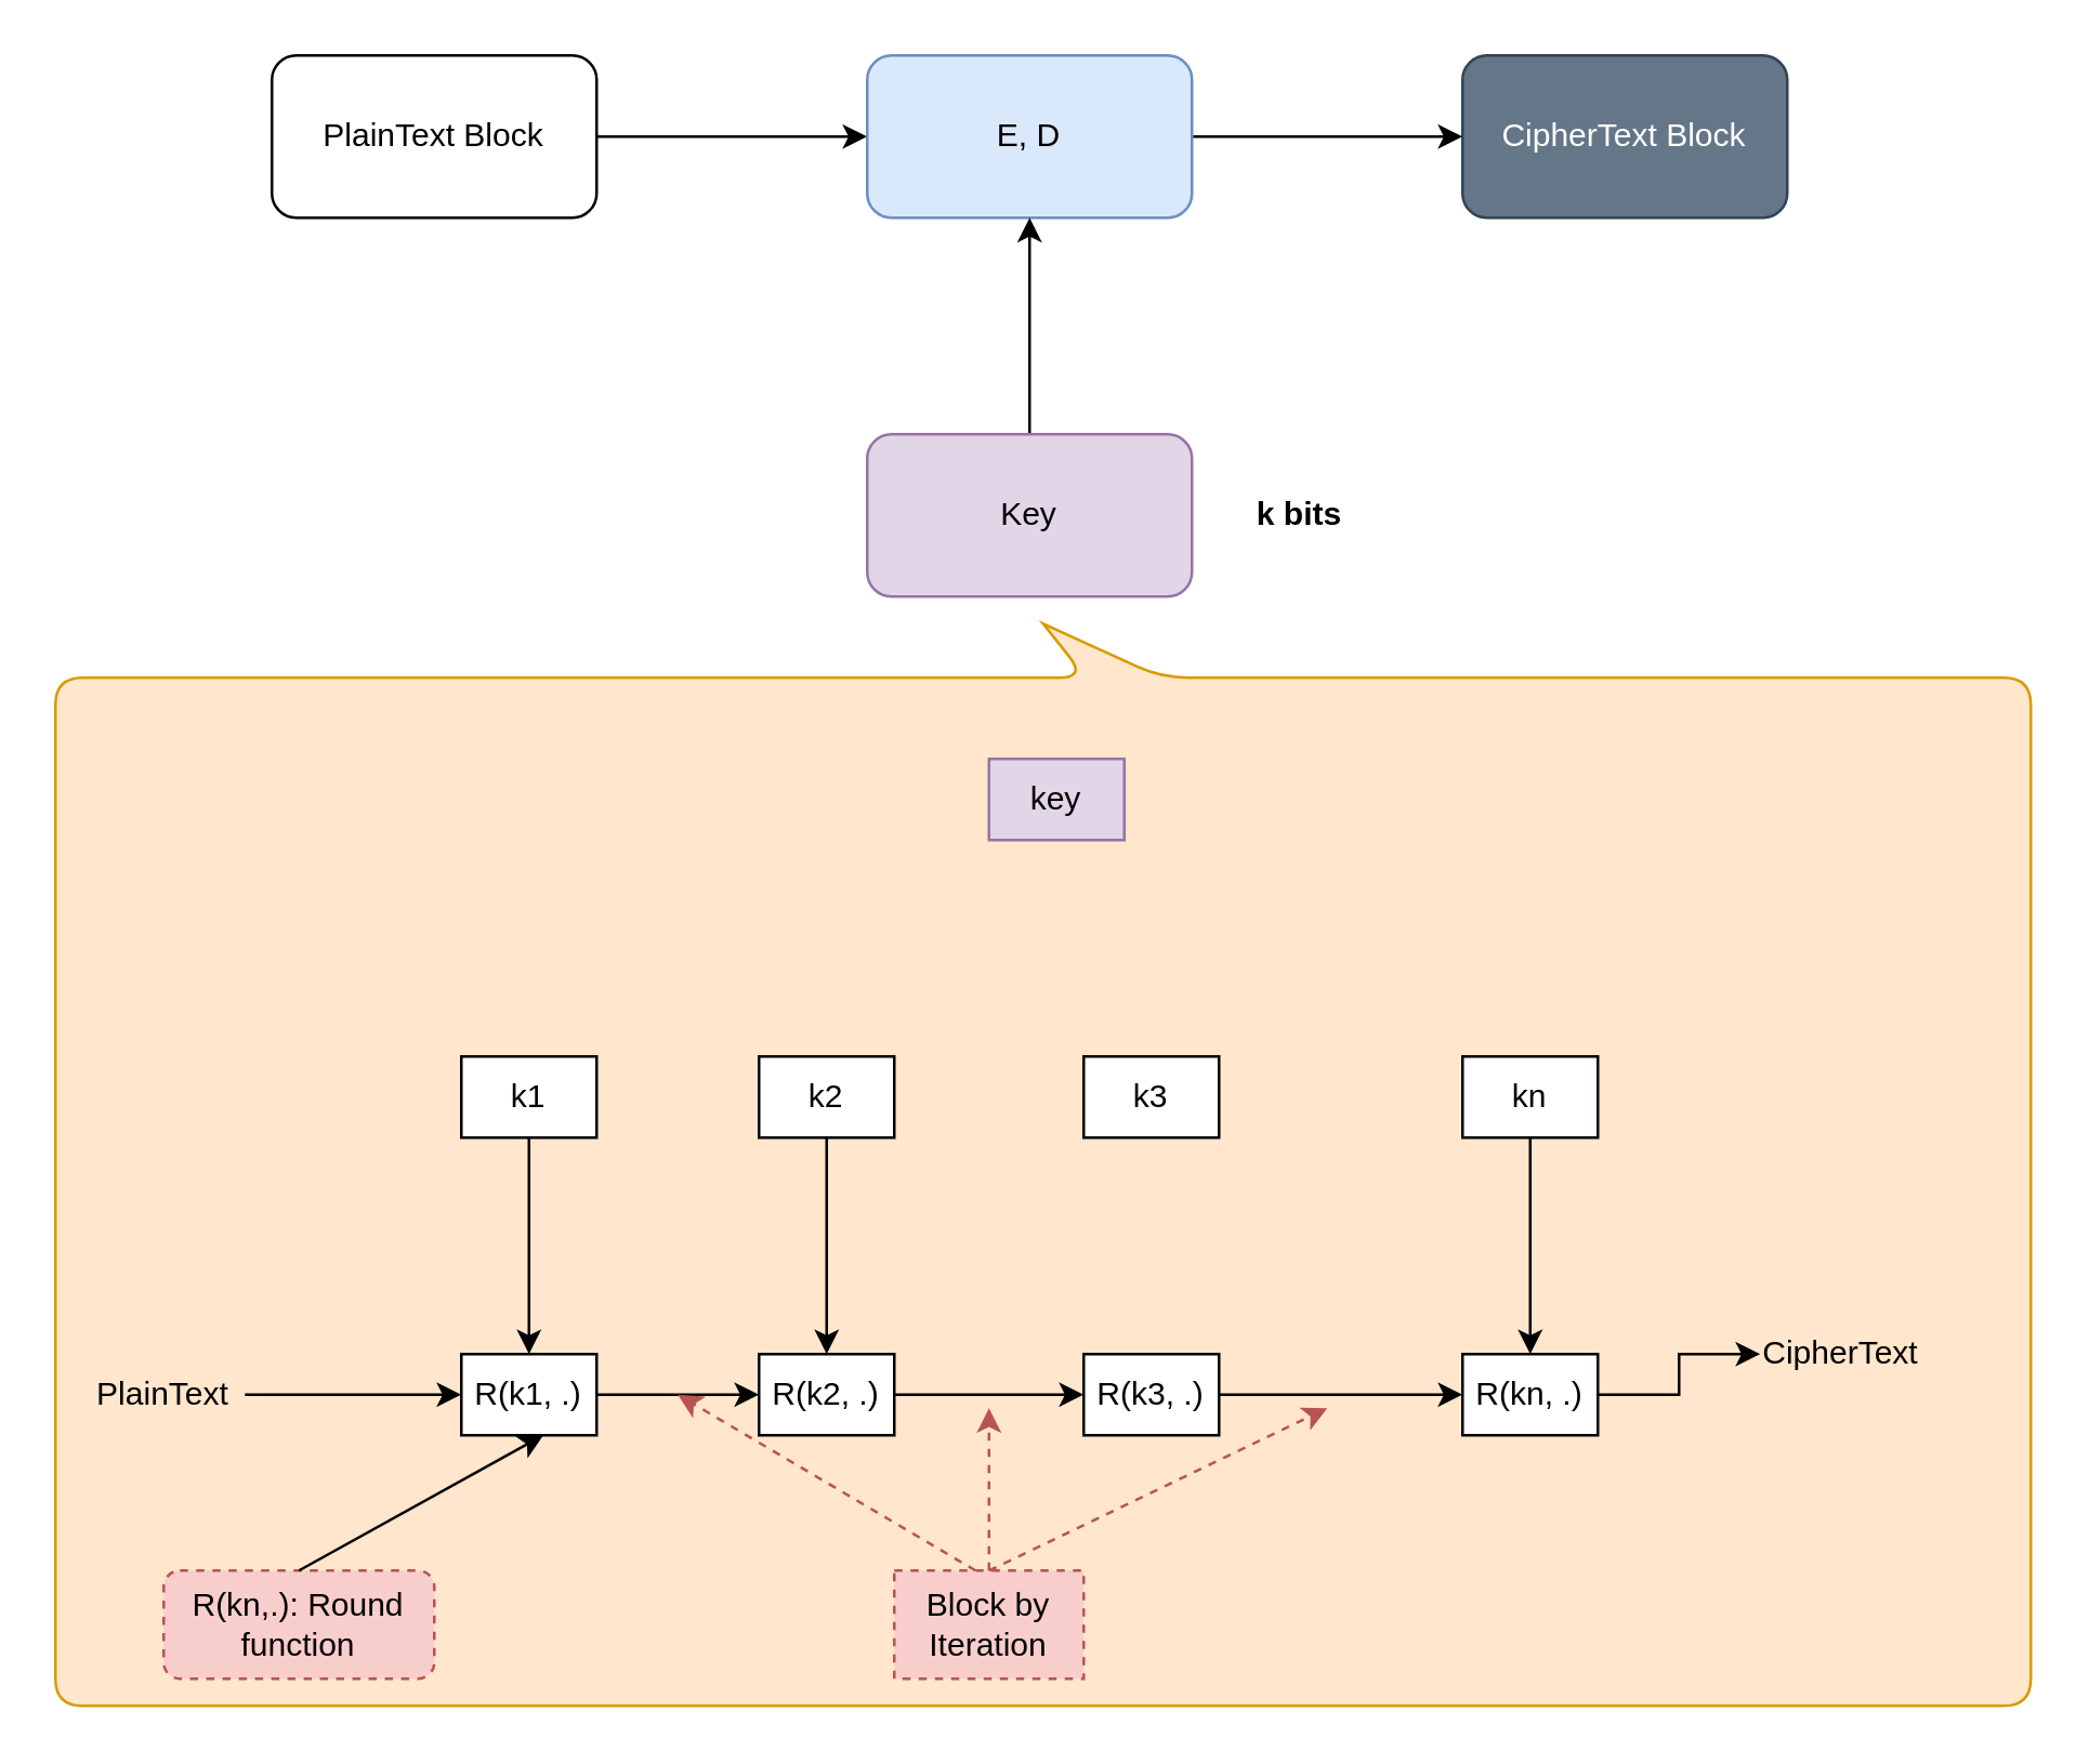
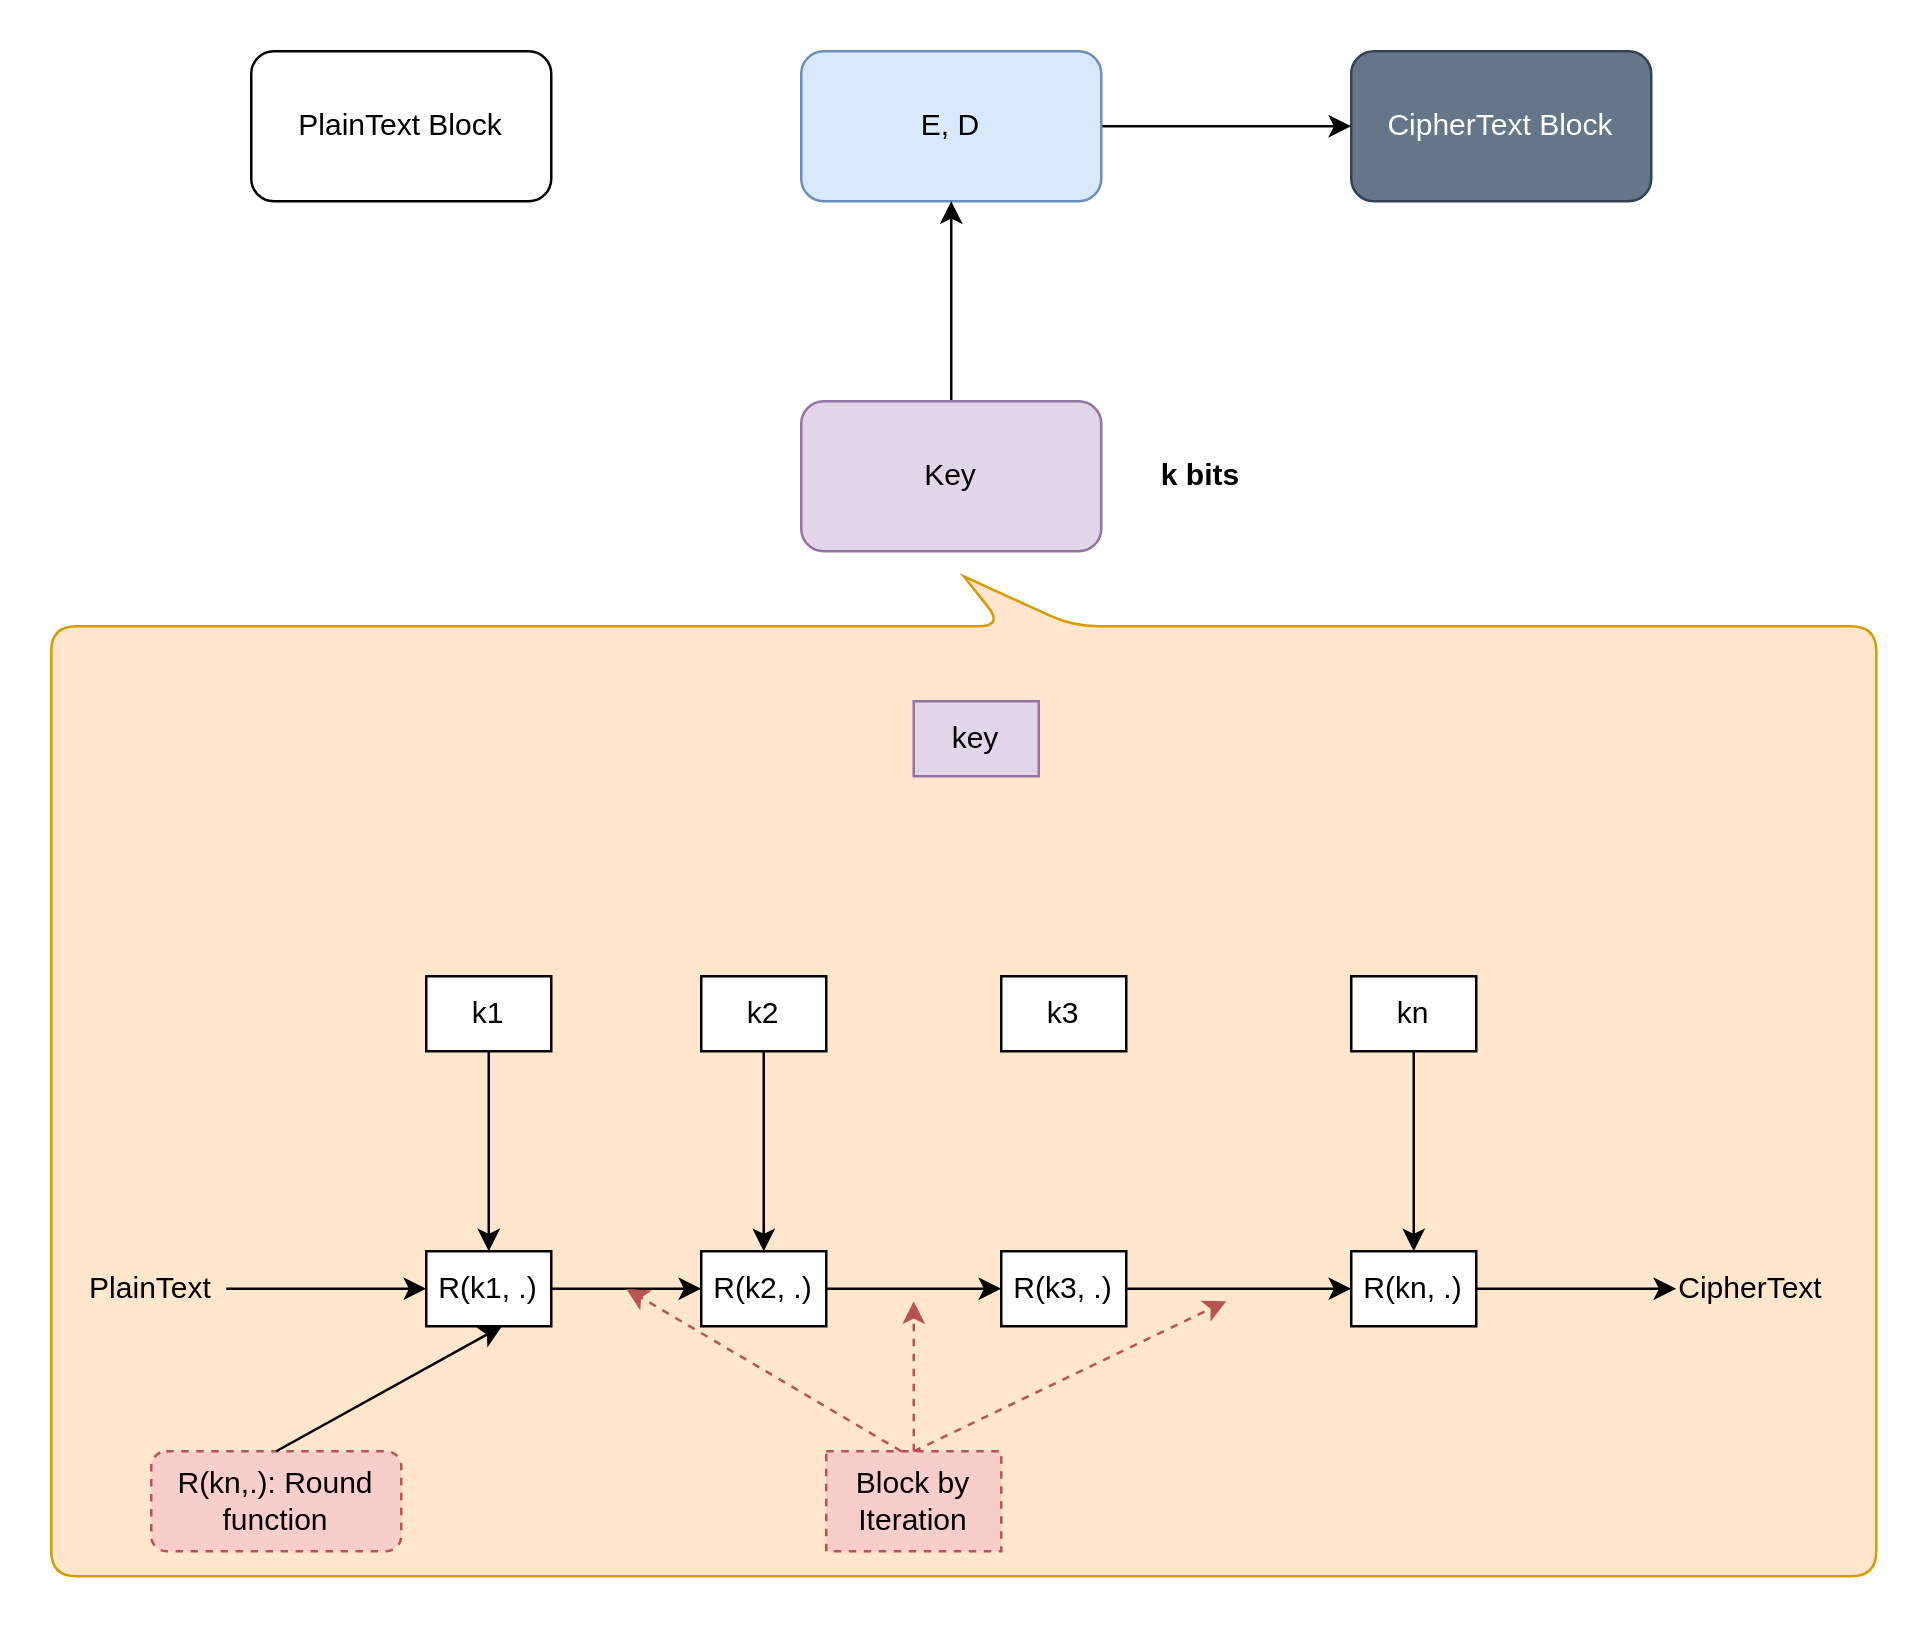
  <mxCell id="0" />
  <mxCell id="1" parent="0" />
- <mxCell id="2" value="" style="edgeStyle=orthogonalEdgeStyle;rounded=0;orthogonalLoop=1;jettySize=auto;html=1;" edge="1" parent="1" source="3" target="6"><mxGeometry relative="1" as="geometry" /></mxCell>
  <mxCell id="3" value="PlainText Block" style="rounded=1;whiteSpace=wrap;html=1;" vertex="1" parent="1"><mxGeometry x="100" y="20" width="120" height="60" as="geometry" /></mxCell>
  <mxCell id="4" value="CipherText Block" style="rounded=1;whiteSpace=wrap;html=1;fillColor=#647687;fontColor=#ffffff;strokeColor=#314354;" vertex="1" parent="1"><mxGeometry x="540" y="20" width="120" height="60" as="geometry" /></mxCell>
  <mxCell id="5" value="" style="edgeStyle=orthogonalEdgeStyle;rounded=0;orthogonalLoop=1;jettySize=auto;html=1;" edge="1" parent="1" source="6" target="4"><mxGeometry relative="1" as="geometry" /></mxCell>
  <mxCell id="6" value="E, D" style="rounded=1;whiteSpace=wrap;html=1;fillColor=#dae8fc;strokeColor=#6c8ebf;" vertex="1" parent="1"><mxGeometry x="320" y="20" width="120" height="60" as="geometry" /></mxCell>
  <mxCell id="7" value="" style="edgeStyle=orthogonalEdgeStyle;rounded=0;orthogonalLoop=1;jettySize=auto;html=1;" edge="1" parent="1" source="8" target="6"><mxGeometry relative="1" as="geometry" /></mxCell>
  <mxCell id="8" value="Key" style="rounded=1;whiteSpace=wrap;html=1;fillColor=#e1d5e7;strokeColor=#9673a6;" vertex="1" parent="1"><mxGeometry x="320" y="160" width="120" height="60" as="geometry" /></mxCell>
  <mxCell id="9" value="&lt;b&gt;k bits&lt;/b&gt;" style="text;html=1;align=center;verticalAlign=middle;whiteSpace=wrap;rounded=0;" vertex="1" parent="1"><mxGeometry x="450" y="175" width="60" height="30" as="geometry" /></mxCell>
  <mxCell id="10" value="" style="shape=callout;whiteSpace=wrap;html=1;perimeter=calloutPerimeter;direction=west;size=20;position=0.44;base=28;fillColor=#ffe6cc;strokeColor=#d79b00;rounded=1;" vertex="1" parent="1"><mxGeometry x="20" y="230" width="730" height="400" as="geometry" /></mxCell>
  <mxCell id="11" value="key" style="rounded=0;whiteSpace=wrap;html=1;fillColor=#e1d5e7;strokeColor=#9673a6;" vertex="1" parent="1"><mxGeometry x="365" y="280" width="50" height="30" as="geometry" /></mxCell>
  <mxCell id="12" value="" style="edgeStyle=orthogonalEdgeStyle;rounded=0;orthogonalLoop=1;jettySize=auto;html=1;" edge="1" parent="1" source="13" target="20"><mxGeometry relative="1" as="geometry" /></mxCell>
  <mxCell id="13" value="k1" style="rounded=0;whiteSpace=wrap;html=1;" vertex="1" parent="1"><mxGeometry x="170" y="390" width="50" height="30" as="geometry" /></mxCell>
  <mxCell id="14" value="" style="edgeStyle=orthogonalEdgeStyle;rounded=0;orthogonalLoop=1;jettySize=auto;html=1;" edge="1" parent="1" source="15" target="22"><mxGeometry relative="1" as="geometry" /></mxCell>
  <mxCell id="15" value="k2" style="rounded=0;whiteSpace=wrap;html=1;" vertex="1" parent="1"><mxGeometry x="280" y="390" width="50" height="30" as="geometry" /></mxCell>
  <mxCell id="16" value="k3" style="rounded=0;whiteSpace=wrap;html=1;" vertex="1" parent="1"><mxGeometry x="400" y="390" width="50" height="30" as="geometry" /></mxCell>
  <mxCell id="17" value="" style="edgeStyle=orthogonalEdgeStyle;rounded=0;orthogonalLoop=1;jettySize=auto;html=1;" edge="1" parent="1" source="18" target="26"><mxGeometry relative="1" as="geometry" /></mxCell>
  <mxCell id="18" value="kn" style="rounded=0;whiteSpace=wrap;html=1;" vertex="1" parent="1"><mxGeometry x="540" y="390" width="50" height="30" as="geometry" /></mxCell>
  <mxCell id="19" value="" style="edgeStyle=orthogonalEdgeStyle;rounded=0;orthogonalLoop=1;jettySize=auto;html=1;" edge="1" parent="1" source="20" target="22"><mxGeometry relative="1" as="geometry" /></mxCell>
  <mxCell id="20" value="R(k1, .)" style="rounded=0;whiteSpace=wrap;html=1;" vertex="1" parent="1"><mxGeometry x="170" y="500" width="50" height="30" as="geometry" /></mxCell>
  <mxCell id="21" value="" style="edgeStyle=orthogonalEdgeStyle;rounded=0;orthogonalLoop=1;jettySize=auto;html=1;" edge="1" parent="1" source="22" target="24"><mxGeometry relative="1" as="geometry" /></mxCell>
  <mxCell id="22" value="R(k2, .)" style="rounded=0;whiteSpace=wrap;html=1;" vertex="1" parent="1"><mxGeometry x="280" y="500" width="50" height="30" as="geometry" /></mxCell>
  <mxCell id="23" value="" style="edgeStyle=orthogonalEdgeStyle;rounded=0;orthogonalLoop=1;jettySize=auto;html=1;" edge="1" parent="1" source="24" target="26"><mxGeometry relative="1" as="geometry" /></mxCell>
  <mxCell id="24" value="R(k3, .)" style="rounded=0;whiteSpace=wrap;html=1;" vertex="1" parent="1"><mxGeometry x="400" y="500" width="50" height="30" as="geometry" /></mxCell>
  <mxCell id="25" value="" style="edgeStyle=orthogonalEdgeStyle;rounded=0;orthogonalLoop=1;jettySize=auto;html=1;" edge="1" parent="1" source="26" target="29"><mxGeometry relative="1" as="geometry" /></mxCell>
  <mxCell id="26" value="R(kn, .)" style="rounded=0;whiteSpace=wrap;html=1;" vertex="1" parent="1"><mxGeometry x="540" y="500" width="50" height="30" as="geometry" /></mxCell>
  <mxCell id="27" value="" style="edgeStyle=orthogonalEdgeStyle;rounded=0;orthogonalLoop=1;jettySize=auto;html=1;" edge="1" parent="1" source="28" target="20"><mxGeometry relative="1" as="geometry" /></mxCell>
  <mxCell id="28" value="PlainText" style="text;html=1;align=center;verticalAlign=middle;whiteSpace=wrap;rounded=0;" vertex="1" parent="1"><mxGeometry x="30" y="500" width="60" height="30" as="geometry" /></mxCell>
- <mxCell id="29" value="CipherText" style="text;html=1;align=center;verticalAlign=middle;whiteSpace=wrap;rounded=0;" vertex="1" parent="1"><mxGeometry x="650" y="485" width="60" height="30" as="geometry" /></mxCell>
+ <mxCell id="29" value="CipherText" style="text;html=1;align=center;verticalAlign=middle;whiteSpace=wrap;rounded=0;" vertex="1" parent="1"><mxGeometry x="670" y="500" width="60" height="30" as="geometry" /></mxCell>
  <mxCell id="30" value="Block by Iteration" style="text;html=1;align=center;verticalAlign=middle;whiteSpace=wrap;rounded=0;fillColor=#f8cecc;strokeColor=#b85450;dashed=1;" vertex="1" parent="1"><mxGeometry x="330" y="580" width="70" height="40" as="geometry" /></mxCell>
  <mxCell id="31" value="" style="endArrow=classic;html=1;rounded=0;dashed=1;fillColor=#f8cecc;strokeColor=#b85450;" edge="1" parent="1"><mxGeometry width="50" height="50" relative="1" as="geometry"><mxPoint x="360" y="580" as="sourcePoint" /><mxPoint x="250" y="515" as="targetPoint" /></mxGeometry></mxCell>
  <mxCell id="32" value="" style="endArrow=classic;html=1;rounded=0;exitX=0.5;exitY=0;exitDx=0;exitDy=0;dashed=1;fillColor=#f8cecc;strokeColor=#b85450;" edge="1" parent="1" source="30"><mxGeometry width="50" height="50" relative="1" as="geometry"><mxPoint x="290" y="510" as="sourcePoint" /><mxPoint x="365" y="520" as="targetPoint" /></mxGeometry></mxCell>
  <mxCell id="33" value="" style="endArrow=classic;html=1;rounded=0;exitX=0.5;exitY=0;exitDx=0;exitDy=0;dashed=1;fillColor=#f8cecc;strokeColor=#b85450;" edge="1" parent="1" source="30"><mxGeometry width="50" height="50" relative="1" as="geometry"><mxPoint x="290" y="510" as="sourcePoint" /><mxPoint x="490" y="520" as="targetPoint" /></mxGeometry></mxCell>
  <mxCell id="34" value="R(kn,.): Round function" style="rounded=1;whiteSpace=wrap;html=1;fillColor=#f8cecc;strokeColor=#b85450;dashed=1;" vertex="1" parent="1"><mxGeometry x="60" y="580" width="100" height="40" as="geometry" /></mxCell>
  <mxCell id="35" value="" style="endArrow=classic;html=1;rounded=0;exitX=0.5;exitY=0;exitDx=0;exitDy=0;entryX=0.753;entryY=0.25;entryDx=0;entryDy=0;entryPerimeter=0;" edge="1" parent="1" source="34" target="10"><mxGeometry width="50" height="50" relative="1" as="geometry"><mxPoint x="290" y="390" as="sourcePoint" /><mxPoint x="340" y="340" as="targetPoint" /></mxGeometry></mxCell>
